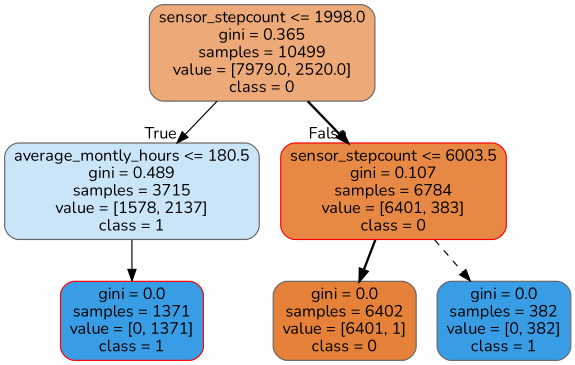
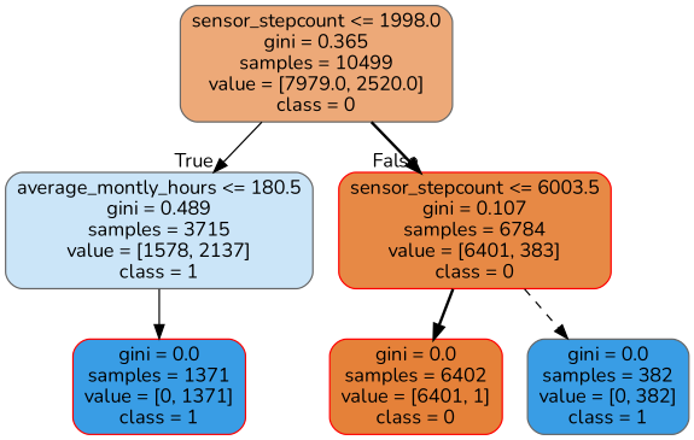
  digraph {
    fontname=Nunito
    node [color=gray40 fillcolor="#399de5" fontname=Nunito shape=box style="filled, rounded"]
    edge [fontname=Nunito style=solid]
    n1 [fillcolor="#eda978" label="sensor_stepcount <= 1998.0\ngini = 0.365\nsamples = 10499\nvalue = [7979.0, 2520.0]\nclass = 0"]
    n2 [fillcolor="#cbe5f8" label="average_montly_hours <= 180.5\ngini = 0.489\nsamples = 3715\nvalue = [1578, 2137]\nclass = 1"]
    n3 [color=red fillcolor="#e78945" label="sensor_stepcount <= 6003.5\ngini = 0.107\nsamples = 6784\nvalue = [6401, 383]\nclass = 0"]
    n4 [color=red label="gini = 0.0\nsamples = 1371\nvalue = [0, 1371]\nclass = 1"]
-   n5 [fillcolor="#e58139" label="gini = 0.0\nsamples = 6402\nvalue = [6401, 1]\nclass = 0"]
+   n5 [color=red fillcolor="#e58139" label="gini = 0.0\nsamples = 6402\nvalue = [6401, 1]\nclass = 0"]
    n6 [label="gini = 0.0\nsamples = 382\nvalue = [0, 382]\nclass = 1"]
    n1 -> n2 [headlabel=True labelangle=45 labeldistance=2.5]
    n1 -> n3 [headlabel=False labelangle=-45 labeldistance=2.5 style=bold]
    n2 -> n4
    n3 -> n5 [style=bold]
    n3 -> n6 [style=dashed]
  }
